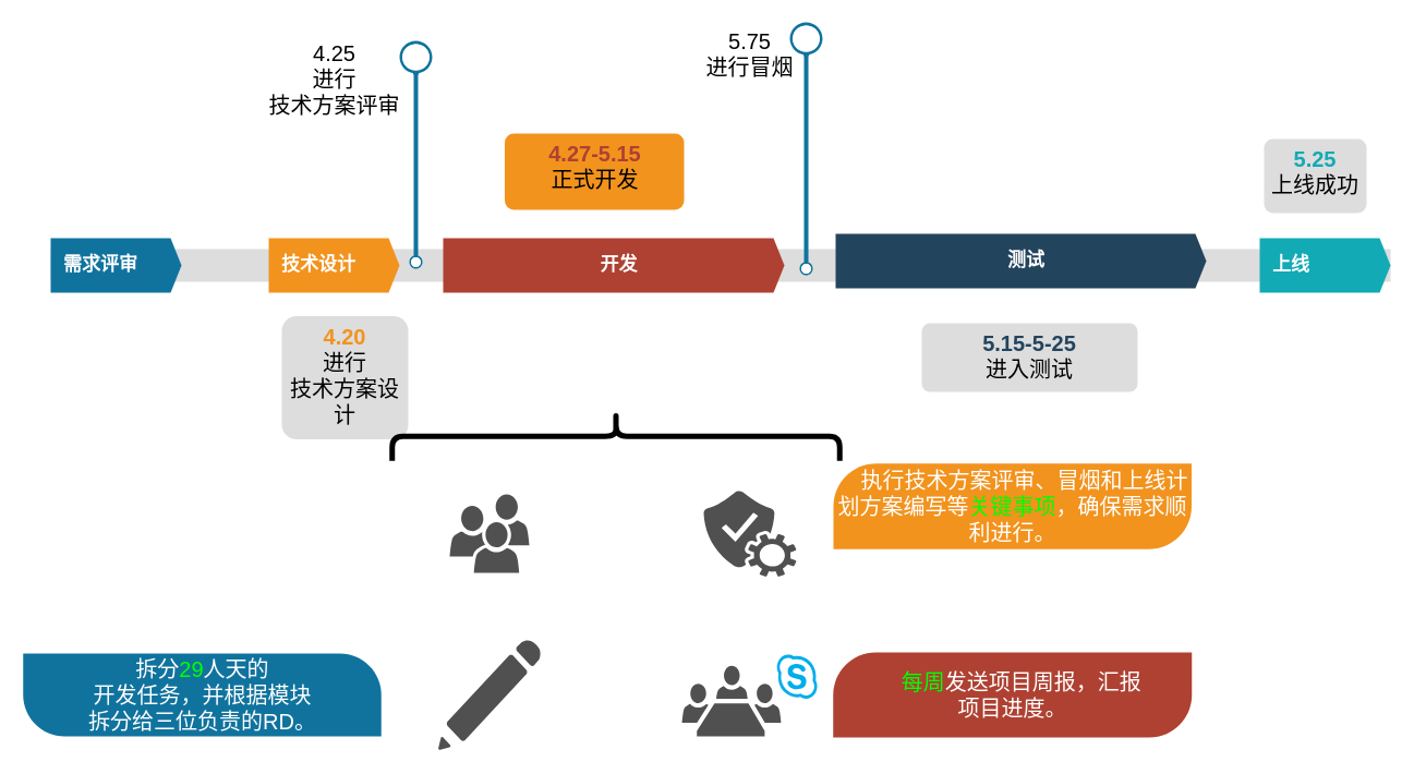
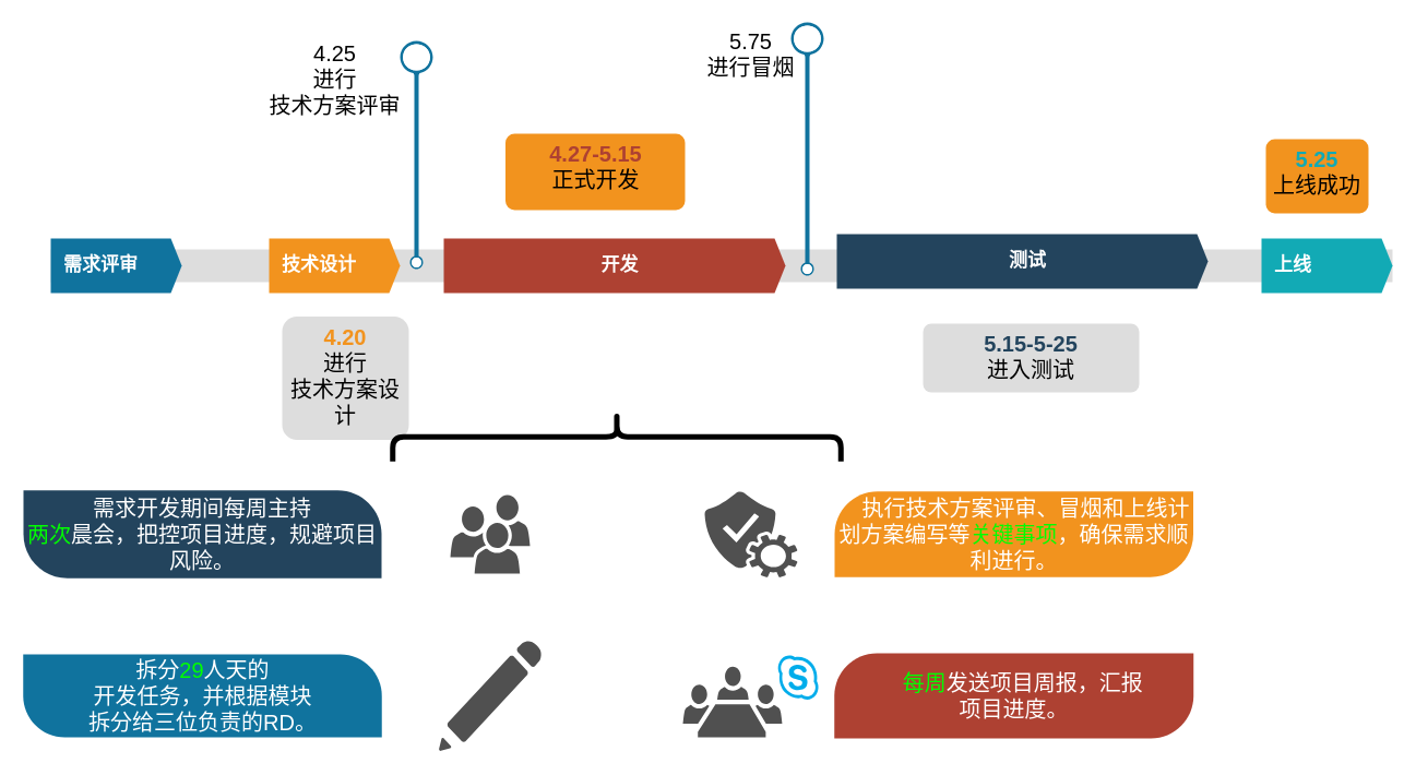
  <mxCell id="0" />
  <mxCell id="1" parent="0" />
  <mxCell id="2" value="" style="sketch=0;pointerEvents=1;shadow=0;dashed=0;html=1;strokeColor=none;fillColor=#505050;labelPosition=center;verticalLabelPosition=bottom;verticalAlign=top;outlineConnect=0;align=center;shape=mxgraph.office.communications.skype_for_business_room_system;" parent="1" vertex="1"><mxGeometry x="625" y="599" width="125" height="76" as="geometry" /></mxCell>
  <mxCell id="3" value="" style="fillColor=#dddddd;rounded=0;strokeColor=none;" parent="1" vertex="1"><mxGeometry x="46" y="228" width="1229" height="30" as="geometry" /></mxCell>
  <mxCell id="4" value="需求评审" style="shape=mxgraph.infographic.ribbonSimple;notch1=0;notch2=10;notch=0;html=1;fillColor=#10739E;strokeColor=none;shadow=0;fontSize=17;fontColor=#FFFFFF;align=left;spacingLeft=10;fontStyle=1;whiteSpace=wrap;" parent="1" vertex="1"><mxGeometry x="46" y="218" width="120" height="50" as="geometry" /></mxCell>
  <mxCell id="5" value="技术设计" style="shape=mxgraph.infographic.ribbonSimple;notch1=0;notch2=10;notch=0;html=1;fillColor=#F2931E;strokeColor=none;shadow=0;fontSize=17;fontColor=#FFFFFF;align=left;spacingLeft=10;fontStyle=1;whiteSpace=wrap;" parent="1" vertex="1"><mxGeometry x="246" y="218" width="120" height="50" as="geometry" /></mxCell>
  <mxCell id="6" value="开发" style="shape=mxgraph.infographic.ribbonSimple;notch1=0;notch2=10;notch=0;html=1;fillColor=#AE4132;strokeColor=none;shadow=0;fontSize=17;fontColor=#FFFFFF;align=center;spacingLeft=10;fontStyle=1;whiteSpace=wrap;" parent="1" vertex="1"><mxGeometry x="406" y="218" width="313" height="50" as="geometry" /></mxCell>
  <mxCell id="7" value="测试" style="shape=mxgraph.infographic.ribbonSimple;notch1=0;notch2=10;notch=0;html=1;fillColor=#23445D;strokeColor=none;shadow=0;fontSize=17;fontColor=#FFFFFF;align=center;spacingLeft=10;fontStyle=1;whiteSpace=wrap;" parent="1" vertex="1"><mxGeometry x="766" y="214" width="340" height="50" as="geometry" /></mxCell>
  <mxCell id="8" value="上线" style="shape=mxgraph.infographic.ribbonSimple;notch1=0;notch2=10;notch=0;html=1;fillColor=#12AAB5;strokeColor=none;shadow=0;fontSize=17;fontColor=#FFFFFF;align=left;spacingLeft=10;fontStyle=1;whiteSpace=wrap;" parent="1" vertex="1"><mxGeometry x="1155" y="218" width="120" height="50" as="geometry" /></mxCell>
  <mxCell id="9" value="&lt;font style=&quot;font-size: 20px;&quot;&gt;&lt;font style=&quot;font-size: 20px;&quot; color=&quot;#F2931E&quot;&gt;&lt;b style=&quot;font-size: 20px;&quot;&gt;4.20&lt;/b&gt;&lt;/font&gt;&lt;br style=&quot;font-size: 20px;&quot;&gt;&lt;font style=&quot;font-size: 20px;&quot;&gt;进行&lt;/font&gt;&lt;/font&gt;&lt;div style=&quot;font-size: 20px;&quot;&gt;&lt;font style=&quot;font-size: 20px;&quot;&gt;&lt;font style=&quot;font-size: 20px;&quot;&gt;技术方案设计&lt;/font&gt;&lt;/font&gt;&lt;/div&gt;" style="rounded=1;strokeColor=none;fillColor=#DDDDDD;align=center;arcSize=12;verticalAlign=top;whiteSpace=wrap;html=1;fontSize=20;" parent="1" vertex="1"><mxGeometry x="258" y="289.5" width="116" height="113" as="geometry" /></mxCell>
  <mxCell id="10" value="&lt;font style=&quot;font-size: 20px;&quot;&gt;&lt;font style=&quot;font-size: 20px;&quot; color=&quot;#AE4132&quot;&gt;&lt;b style=&quot;font-size: 20px;&quot;&gt;4.27-5.15&lt;/b&gt;&lt;/font&gt;&lt;br style=&quot;font-size: 20px;&quot;&gt;&lt;font style=&quot;font-size: 20px;&quot;&gt;正式开发&lt;/font&gt;&lt;/font&gt;" style="rounded=1;strokeColor=none;fillColor=#f2931e;align=center;arcSize=12;verticalAlign=top;whiteSpace=wrap;html=1;fontSize=20;" parent="1" vertex="1"><mxGeometry x="462.5" y="122" width="164.5" height="70" as="geometry" /></mxCell>
  <mxCell id="11" value="&lt;font style=&quot;font-size: 20px;&quot;&gt;&lt;font style=&quot;font-size: 20px;&quot; color=&quot;#23445D&quot;&gt;&lt;b style=&quot;font-size: 20px;&quot;&gt;5.15-5-25&lt;/b&gt;&lt;/font&gt;&lt;br style=&quot;font-size: 20px;&quot;&gt;&lt;font style=&quot;font-size: 20px;&quot;&gt;进入测试&lt;/font&gt;&lt;/font&gt;" style="rounded=1;strokeColor=none;fillColor=#DDDDDD;align=center;arcSize=12;verticalAlign=top;whiteSpace=wrap;html=1;fontSize=20;" parent="1" vertex="1"><mxGeometry x="845" y="296" width="198" height="63" as="geometry" /></mxCell>
- <mxCell id="12" value="&lt;font style=&quot;font-size: 20px;&quot;&gt;&lt;font style=&quot;font-size: 20px;&quot; color=&quot;#12AAB5&quot;&gt;&lt;b style=&quot;font-size: 20px;&quot;&gt;5.25&lt;/b&gt;&lt;/font&gt;&lt;br style=&quot;font-size: 20px;&quot;&gt;&lt;font style=&quot;font-size: 20px;&quot;&gt;上线成功&lt;/font&gt;&lt;/font&gt;" style="rounded=1;strokeColor=none;fillColor=#DDDDDD;align=center;arcSize=12;verticalAlign=top;whiteSpace=wrap;html=1;fontSize=20;" parent="1" vertex="1"><mxGeometry x="1159" y="127" width="94" height="68" as="geometry" /></mxCell>
+ <mxCell id="12" value="&lt;font style=&quot;font-size: 20px;&quot;&gt;&lt;font style=&quot;font-size: 20px;&quot; color=&quot;#12AAB5&quot;&gt;&lt;b style=&quot;font-size: 20px;&quot;&gt;5.25&lt;/b&gt;&lt;/font&gt;&lt;br style=&quot;font-size: 20px;&quot;&gt;&lt;font style=&quot;font-size: 20px;&quot;&gt;上线成功&lt;/font&gt;&lt;/font&gt;" style="rounded=1;strokeColor=none;fillColor=#f2931e;align=center;arcSize=12;verticalAlign=top;whiteSpace=wrap;html=1;fontSize=20;" parent="1" vertex="1"><mxGeometry x="1159" y="127" width="94" height="68" as="geometry" /></mxCell>
  <mxCell id="13" value="" style="verticalLabelPosition=middle;verticalAlign=middle;html=1;shape=mxgraph.infographic.circularCallout2;dy=15;strokeColor=#10739E;labelPosition=center;align=center;fontColor=#10739E;fontStyle=1;fontSize=24;" parent="1" vertex="1"><mxGeometry x="724" y="20" width="30" height="232" as="geometry" /></mxCell>
  <mxCell id="14" value="" style="verticalLabelPosition=middle;verticalAlign=middle;html=1;shape=mxgraph.infographic.circularCallout2;dy=15;strokeColor=#10739E;labelPosition=center;align=center;fontColor=#10739E;fontStyle=1;fontSize=24;" parent="1" vertex="1"><mxGeometry x="366" y="37" width="30" height="209" as="geometry" /></mxCell>
  <mxCell id="15" value="&lt;font style=&quot;font-size: 20px;&quot;&gt;4.25&lt;/font&gt;&lt;div style=&quot;font-size: 20px;&quot;&gt;&lt;font style=&quot;font-size: 20px;&quot;&gt;进行&lt;/font&gt;&lt;/div&gt;&lt;div style=&quot;font-size: 20px;&quot;&gt;&lt;font style=&quot;font-size: 20px;&quot;&gt;技术方案评审&lt;/font&gt;&lt;/div&gt;" style="text;html=1;align=center;verticalAlign=middle;whiteSpace=wrap;rounded=0;fontSize=20;" parent="1" vertex="1"><mxGeometry x="236.5" y="57" width="139" height="30" as="geometry" /></mxCell>
  <mxCell id="16" value="&lt;font style=&quot;font-size: 20px;&quot;&gt;5.75&lt;/font&gt;&lt;div style=&quot;font-size: 20px;&quot;&gt;&lt;font style=&quot;font-size: 20px;&quot;&gt;进行&lt;span style=&quot;background-color: initial; font-size: 20px;&quot;&gt;冒烟&lt;/span&gt;&lt;/font&gt;&lt;/div&gt;" style="text;html=1;align=center;verticalAlign=middle;whiteSpace=wrap;rounded=0;fontSize=20;" parent="1" vertex="1"><mxGeometry x="634" y="34" width="107" height="30" as="geometry" /></mxCell>
  <mxCell id="17" value="拆分&lt;font style=&quot;font-size: 20px;&quot; color=&quot;#00ff00&quot;&gt;29&lt;/font&gt;人天的&lt;div style=&quot;font-size: 20px;&quot;&gt;开发任务，并根据模块&lt;/div&gt;&lt;div style=&quot;font-size: 20px;&quot;&gt;拆分给三位负责的RD。&lt;/div&gt;" style="shape=mxgraph.basic.diag_round_rect;dx=37;flipH=1;html=1;fillColor=#10739E;strokeColor=none;shadow=0;fontSize=20;fontColor=#FFFFFF;align=center;fontStyle=0;whiteSpace=wrap;strokeWidth=8;" parent="1" vertex="1"><mxGeometry x="20.75" y="599" width="328.5" height="76" as="geometry" /></mxCell>
- <mxCell id="18" value="&amp;nbsp; &amp;nbsp; 执行技术方案评审、冒烟和上线计划方案编写等&lt;font style=&quot;background-color: initial;&quot; color=&quot;#00ff00&quot;&gt;关键事项&lt;/font&gt;&lt;span style=&quot;background-color: initial;&quot;&gt;，确保需求顺利&lt;/span&gt;&lt;span style=&quot;background-color: initial;&quot;&gt;进行。&lt;/span&gt;" style="shape=mxgraph.basic.diag_round_rect;dx=37;html=1;fillColor=#F2931E;strokeColor=none;shadow=0;fontSize=20;fontColor=#FFFFFF;align=center;fontStyle=0;whiteSpace=wrap;strokeWidth=8;direction=west;" parent="1" vertex="1"><mxGeometry x="764" y="424.75" width="328.5" height="78.5" as="geometry" /></mxCell>
+ <mxCell id="18" value="&amp;nbsp; &amp;nbsp; 执行技术方案评审、冒烟和上线计划方案编写等&lt;font style=&quot;background-color: initial;&quot; color=&quot;#00ff00&quot;&gt;关键事项&lt;/font&gt;&lt;span style=&quot;background-color: initial;&quot;&gt;，确保需求顺利&lt;/span&gt;&lt;span style=&quot;background-color: initial;&quot;&gt;进行。&lt;/span&gt;" style="shape=mxgraph.basic.diag_round_rect;dx=37;html=1;fillColor=#F2931E;strokeColor=none;shadow=0;fontSize=20;fontColor=#FFFFFF;align=center;fontStyle=0;whiteSpace=wrap;strokeWidth=8;direction=west;" parent="1" vertex="1"><mxGeometry x="764" y="449.75" width="328.5" height="78.5" as="geometry" /></mxCell>
  <mxCell id="19" value="&amp;nbsp; &amp;nbsp;&lt;font style=&quot;font-size: 20px;&quot; color=&quot;#00ff00&quot;&gt;每周&lt;/font&gt;发送项目周报，汇报&lt;div style=&quot;font-size: 20px;&quot;&gt;项目进度。&lt;/div&gt;" style="shape=mxgraph.basic.diag_round_rect;dx=37;flipH=1;flipV=1;html=1;fillColor=#AE4132;strokeColor=none;shadow=0;fontSize=20;fontColor=#FFFFFF;align=center;fontStyle=0;whiteSpace=wrap;strokeWidth=8;direction=west;" parent="1" vertex="1"><mxGeometry x="763.75" y="598" width="329" height="78" as="geometry" /></mxCell>
+ <mxCell id="20" value="需求开发期间每周主持&lt;div style=&quot;font-size: 20px;&quot;&gt;&lt;font style=&quot;font-size: 20px;&quot; color=&quot;#00ff00&quot;&gt;两次&lt;/font&gt;晨会，把控项目进度，规避项目风险。&lt;/div&gt;" style="shape=mxgraph.basic.diag_round_rect;dx=37;flipV=1;html=1;fillColor=#23445D;strokeColor=none;shadow=0;fontSize=20;fontColor=#FFFFFF;align=center;fontStyle=0;whiteSpace=wrap;strokeWidth=8;" parent="1" vertex="1"><mxGeometry x="21" y="448.75" width="328" height="80.5" as="geometry" /></mxCell>
  <mxCell id="21" value="" style="shape=curlyBracket;whiteSpace=wrap;html=1;rounded=1;labelPosition=left;verticalLabelPosition=middle;align=right;verticalAlign=middle;rotation=90;strokeWidth=5;" parent="1" vertex="1"><mxGeometry x="542" y="194.5" width="45" height="410.5" as="geometry" /></mxCell>
  <mxCell id="22" value="" style="sketch=0;pointerEvents=1;shadow=0;dashed=0;html=1;strokeColor=none;fillColor=#505050;labelPosition=center;verticalLabelPosition=bottom;verticalAlign=top;outlineConnect=0;align=center;shape=mxgraph.office.services.verification_service;" parent="1" vertex="1"><mxGeometry x="645" y="449.5" width="85" height="79" as="geometry" /></mxCell>
  <mxCell id="23" value="" style="sketch=0;pointerEvents=1;shadow=0;dashed=0;html=1;strokeColor=none;fillColor=#505050;labelPosition=center;verticalLabelPosition=bottom;verticalAlign=top;outlineConnect=0;align=center;shape=mxgraph.office.users.users;" parent="1" vertex="1"><mxGeometry x="412" y="453" width="73" height="72" as="geometry" /></mxCell>
  <mxCell id="24" value="" style="sketch=0;pointerEvents=1;shadow=0;dashed=0;html=1;strokeColor=none;labelPosition=center;verticalLabelPosition=bottom;verticalAlign=top;align=center;fillColor=#505050;shape=mxgraph.mscae.intune.subscription_portal;direction=east;" parent="1" vertex="1"><mxGeometry x="401.5" y="586.5" width="94" height="101" as="geometry" /></mxCell>
